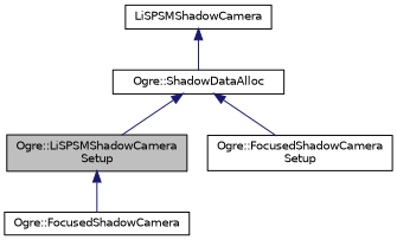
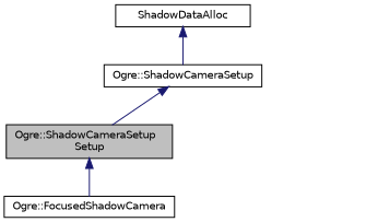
  digraph {
    node [color=black fontname=Helvetica fontsize=10 shape=record]
    edge [color=midnightblue dir=back fontname=Helvetica fontsize=10 labelfontname=Helvetica labelfontsize=10 style=solid]
-   n1 [fillcolor=grey75 fontcolor=black height=0.2 label="Ogre::LiSPSMShadowCamera\lSetup" style=filled width=0.4]
+   n1 [fillcolor=grey75 fontcolor=black height=0.2 label="Ogre::ShadowCameraSetup\lSetup" style=filled width=0.4]
    n2 [height=0.2 label="Ogre::FocusedShadowCamera" width=0.4]
-   n3 [height=0.2 label="Ogre::FocusedShadowCamera\lSetup" width=0.4]
-   n4 [height=0.2 label="Ogre::ShadowDataAlloc" width=0.4]
-   n5 [height=0.2 label=LiSPSMShadowCamera width=0.4]
+   n4 [height=0.2 label="Ogre::ShadowCameraSetup" width=0.4]
+   n5 [height=0.2 label=ShadowDataAlloc width=0.4]
    n1 -> n2
    n4 -> n1
-   n4 -> n3
    n5 -> n4
  }
